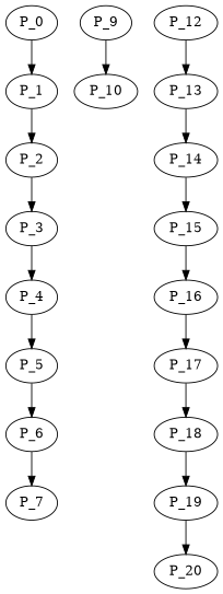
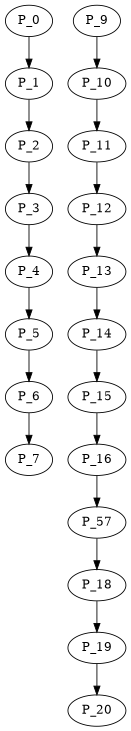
  digraph {
    n1 [label=P_0]
    n2 [label=P_1]
    n3 [label=P_2]
    n4 [label=P_3]
    n5 [label=P_4]
    n6 [label=P_5]
    n7 [label=P_6]
    n8 [label=P_7]
    n9 [label=P_9]
    n10 [label=P_10]
+   n11 [label=P_11]
    n12 [label=P_12]
    n13 [label=P_13]
    n14 [label=P_14]
    n15 [label=P_15]
    n16 [label=P_16]
-   n17 [label=P_17]
+   n17 [label=P_57]
    n18 [label=P_18]
    n19 [label=P_19]
    n20 [label=P_20]
    n1 -> n2
    n2 -> n3
    n3 -> n4
    n4 -> n5
    n5 -> n6
    n6 -> n7
    n7 -> n8
    n9 -> n10
+   n10 -> n11
+   n11 -> n12
    n12 -> n13
    n13 -> n14
    n14 -> n15
    n15 -> n16
    n16 -> n17
    n17 -> n18
    n18 -> n19
    n19 -> n20
  }
